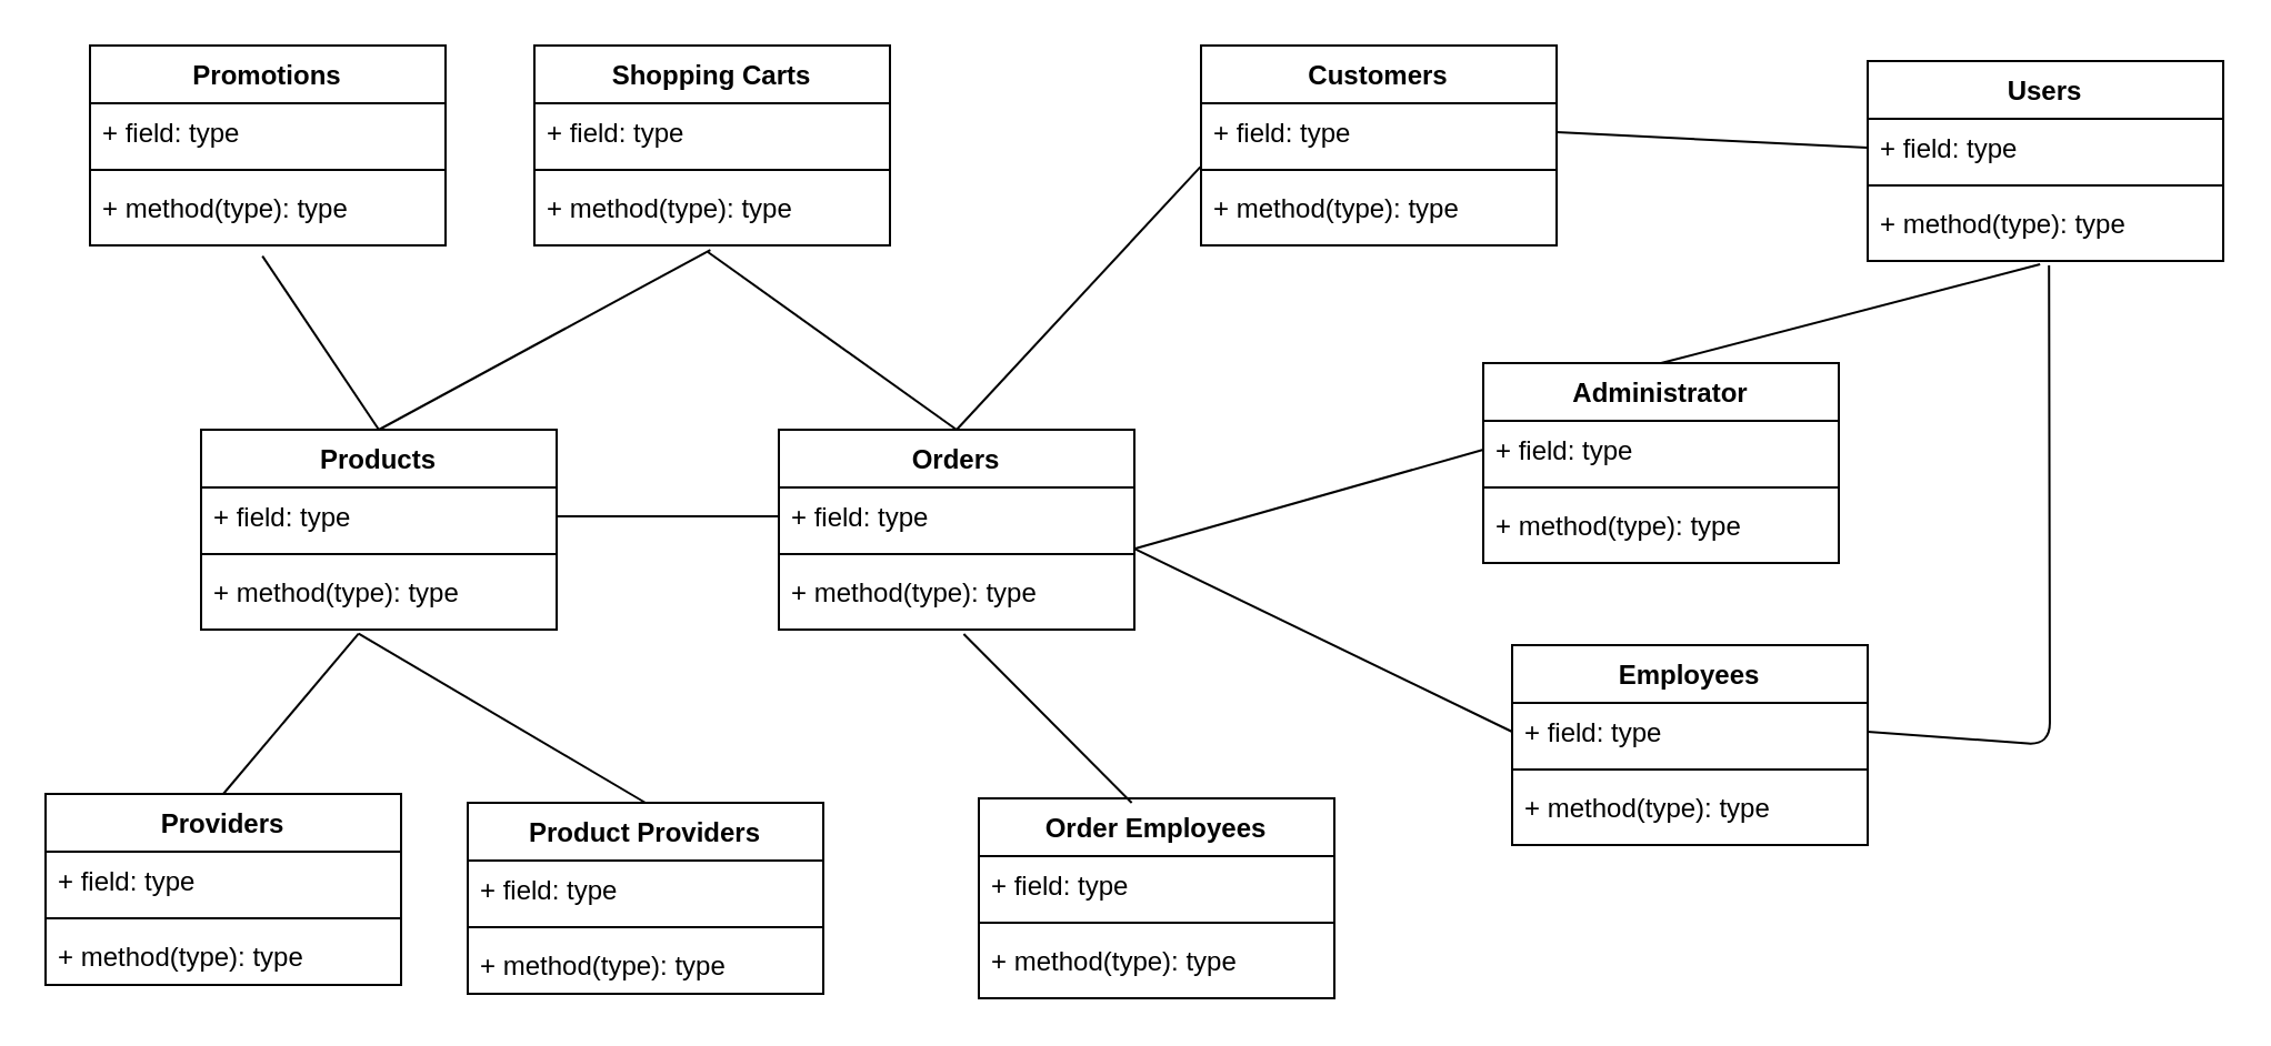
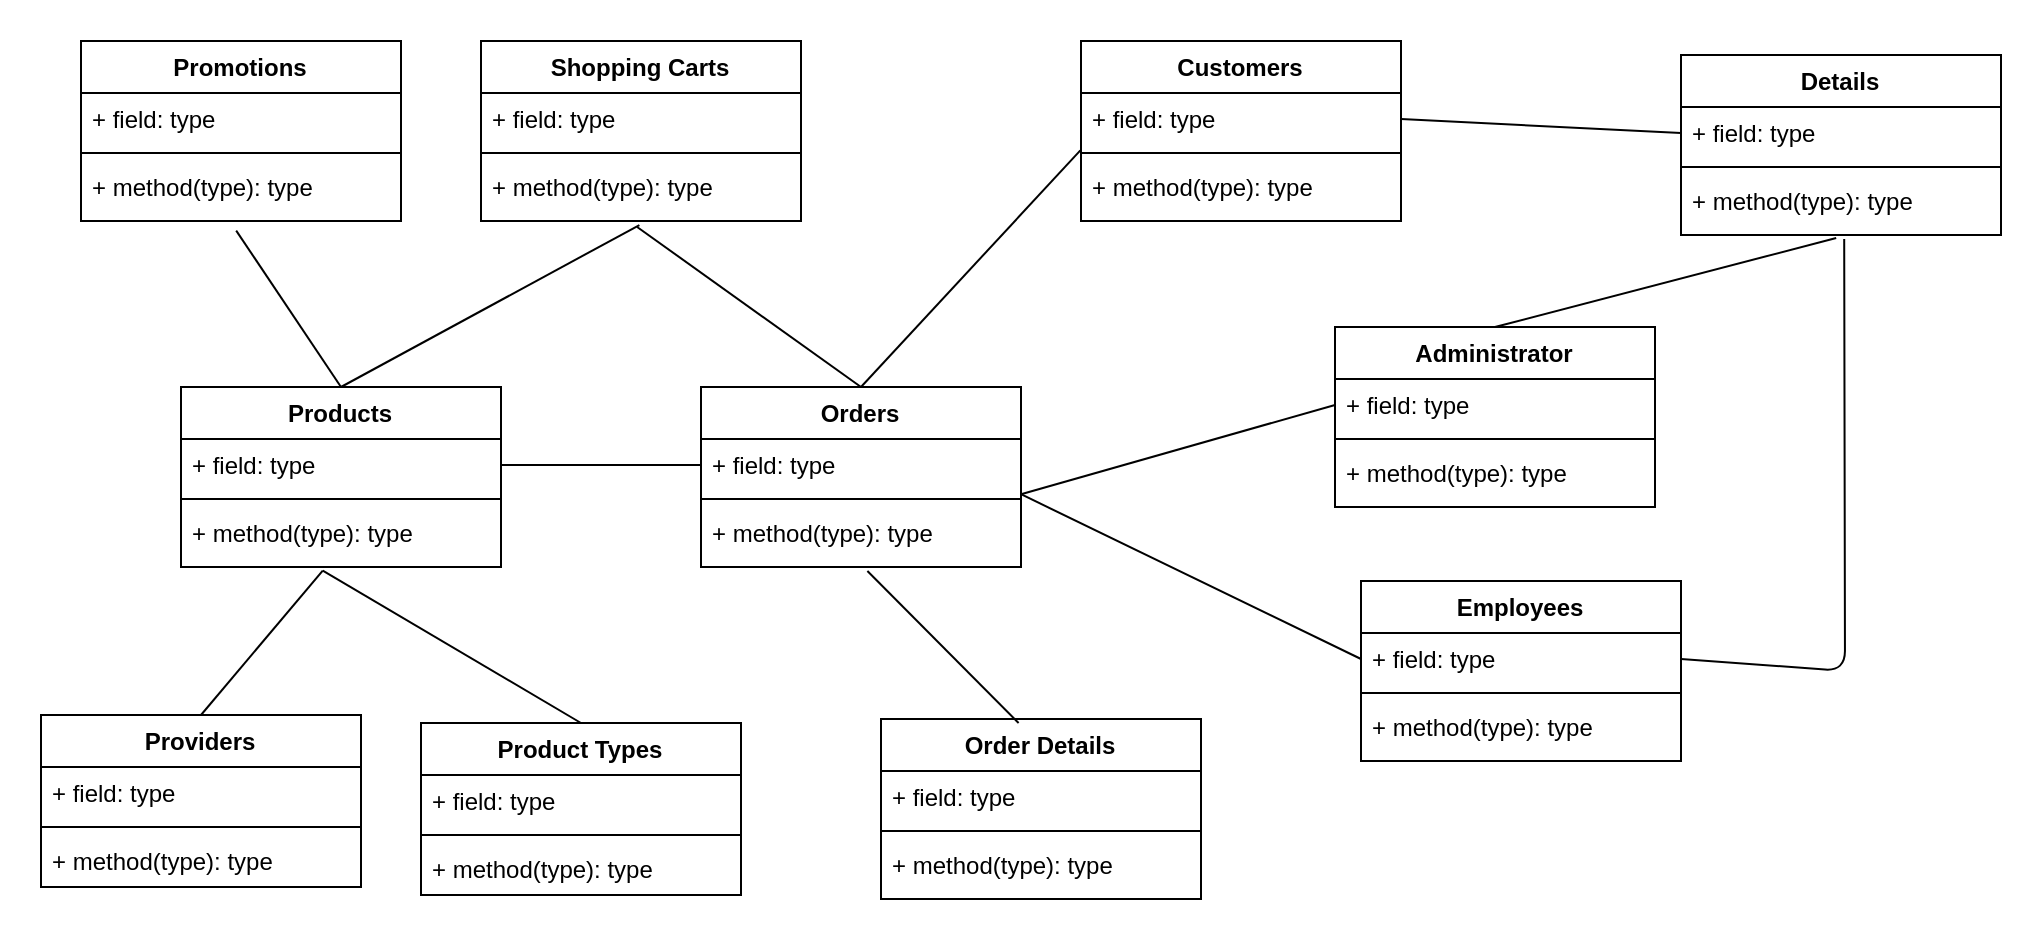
  <mxCell id="0" />
  <mxCell id="1" parent="0" />
  <mxCell id="2" value="Products" style="swimlane;fontStyle=1;align=center;verticalAlign=top;childLayout=stackLayout;horizontal=1;startSize=26;horizontalStack=0;resizeParent=1;resizeParentMax=0;resizeLast=0;collapsible=1;marginBottom=0;" vertex="1" parent="1"><mxGeometry x="90" y="193" width="160" height="90" as="geometry" /></mxCell>
  <mxCell id="3" value="+ field: type" style="text;strokeColor=none;fillColor=none;align=left;verticalAlign=top;spacingLeft=4;spacingRight=4;overflow=hidden;rotatable=0;points=[[0,0.5],[1,0.5]];portConstraint=eastwest;" vertex="1" parent="2"><mxGeometry y="26" width="160" height="26" as="geometry" /></mxCell>
  <mxCell id="4" value="" style="line;strokeWidth=1;fillColor=none;align=left;verticalAlign=middle;spacingTop=-1;spacingLeft=3;spacingRight=3;rotatable=0;labelPosition=right;points=[];portConstraint=eastwest;" vertex="1" parent="2"><mxGeometry y="52" width="160" height="8" as="geometry" /></mxCell>
  <mxCell id="5" value="+ method(type): type" style="text;strokeColor=none;fillColor=none;align=left;verticalAlign=top;spacingLeft=4;spacingRight=4;overflow=hidden;rotatable=0;points=[[0,0.5],[1,0.5]];portConstraint=eastwest;" vertex="1" parent="2"><mxGeometry y="60" width="160" height="30" as="geometry" /></mxCell>
- <mxCell id="6" value="Product Providers" style="swimlane;fontStyle=1;align=center;verticalAlign=top;childLayout=stackLayout;horizontal=1;startSize=26;horizontalStack=0;resizeParent=1;resizeParentMax=0;resizeLast=0;collapsible=1;marginBottom=0;" vertex="1" parent="1"><mxGeometry x="210" y="361" width="160" height="86" as="geometry" /></mxCell>
+ <mxCell id="6" value="Product Types" style="swimlane;fontStyle=1;align=center;verticalAlign=top;childLayout=stackLayout;horizontal=1;startSize=26;horizontalStack=0;resizeParent=1;resizeParentMax=0;resizeLast=0;collapsible=1;marginBottom=0;" vertex="1" parent="1"><mxGeometry x="210" y="361" width="160" height="86" as="geometry" /></mxCell>
  <mxCell id="7" value="+ field: type" style="text;strokeColor=none;fillColor=none;align=left;verticalAlign=top;spacingLeft=4;spacingRight=4;overflow=hidden;rotatable=0;points=[[0,0.5],[1,0.5]];portConstraint=eastwest;" vertex="1" parent="6"><mxGeometry y="26" width="160" height="26" as="geometry" /></mxCell>
  <mxCell id="8" value="" style="line;strokeWidth=1;fillColor=none;align=left;verticalAlign=middle;spacingTop=-1;spacingLeft=3;spacingRight=3;rotatable=0;labelPosition=right;points=[];portConstraint=eastwest;" vertex="1" parent="6"><mxGeometry y="52" width="160" height="8" as="geometry" /></mxCell>
  <mxCell id="9" value="+ method(type): type" style="text;strokeColor=none;fillColor=none;align=left;verticalAlign=top;spacingLeft=4;spacingRight=4;overflow=hidden;rotatable=0;points=[[0,0.5],[1,0.5]];portConstraint=eastwest;" vertex="1" parent="6"><mxGeometry y="60" width="160" height="26" as="geometry" /></mxCell>
  <mxCell id="10" value="Providers" style="swimlane;fontStyle=1;align=center;verticalAlign=top;childLayout=stackLayout;horizontal=1;startSize=26;horizontalStack=0;resizeParent=1;resizeParentMax=0;resizeLast=0;collapsible=1;marginBottom=0;" vertex="1" parent="1"><mxGeometry x="20" y="357" width="160" height="86" as="geometry" /></mxCell>
  <mxCell id="11" value="+ field: type" style="text;strokeColor=none;fillColor=none;align=left;verticalAlign=top;spacingLeft=4;spacingRight=4;overflow=hidden;rotatable=0;points=[[0,0.5],[1,0.5]];portConstraint=eastwest;" vertex="1" parent="10"><mxGeometry y="26" width="160" height="26" as="geometry" /></mxCell>
  <mxCell id="12" value="" style="line;strokeWidth=1;fillColor=none;align=left;verticalAlign=middle;spacingTop=-1;spacingLeft=3;spacingRight=3;rotatable=0;labelPosition=right;points=[];portConstraint=eastwest;" vertex="1" parent="10"><mxGeometry y="52" width="160" height="8" as="geometry" /></mxCell>
  <mxCell id="13" value="+ method(type): type" style="text;strokeColor=none;fillColor=none;align=left;verticalAlign=top;spacingLeft=4;spacingRight=4;overflow=hidden;rotatable=0;points=[[0,0.5],[1,0.5]];portConstraint=eastwest;" vertex="1" parent="10"><mxGeometry y="60" width="160" height="26" as="geometry" /></mxCell>
  <mxCell id="14" value="Promotions" style="swimlane;fontStyle=1;align=center;verticalAlign=top;childLayout=stackLayout;horizontal=1;startSize=26;horizontalStack=0;resizeParent=1;resizeParentMax=0;resizeLast=0;collapsible=1;marginBottom=0;" vertex="1" parent="1"><mxGeometry x="40" y="20" width="160" height="90" as="geometry" /></mxCell>
  <mxCell id="15" value="+ field: type" style="text;strokeColor=none;fillColor=none;align=left;verticalAlign=top;spacingLeft=4;spacingRight=4;overflow=hidden;rotatable=0;points=[[0,0.5],[1,0.5]];portConstraint=eastwest;" vertex="1" parent="14"><mxGeometry y="26" width="160" height="26" as="geometry" /></mxCell>
  <mxCell id="16" value="" style="line;strokeWidth=1;fillColor=none;align=left;verticalAlign=middle;spacingTop=-1;spacingLeft=3;spacingRight=3;rotatable=0;labelPosition=right;points=[];portConstraint=eastwest;" vertex="1" parent="14"><mxGeometry y="52" width="160" height="8" as="geometry" /></mxCell>
  <mxCell id="17" value="+ method(type): type" style="text;strokeColor=none;fillColor=none;align=left;verticalAlign=top;spacingLeft=4;spacingRight=4;overflow=hidden;rotatable=0;points=[[0,0.5],[1,0.5]];portConstraint=eastwest;" vertex="1" parent="14"><mxGeometry y="60" width="160" height="30" as="geometry" /></mxCell>
  <mxCell id="18" value="Shopping Carts" style="swimlane;fontStyle=1;align=center;verticalAlign=top;childLayout=stackLayout;horizontal=1;startSize=26;horizontalStack=0;resizeParent=1;resizeParentMax=0;resizeLast=0;collapsible=1;marginBottom=0;" vertex="1" parent="1"><mxGeometry x="240" y="20" width="160" height="90" as="geometry" /></mxCell>
  <mxCell id="19" value="+ field: type" style="text;strokeColor=none;fillColor=none;align=left;verticalAlign=top;spacingLeft=4;spacingRight=4;overflow=hidden;rotatable=0;points=[[0,0.5],[1,0.5]];portConstraint=eastwest;" vertex="1" parent="18"><mxGeometry y="26" width="160" height="26" as="geometry" /></mxCell>
  <mxCell id="20" value="" style="line;strokeWidth=1;fillColor=none;align=left;verticalAlign=middle;spacingTop=-1;spacingLeft=3;spacingRight=3;rotatable=0;labelPosition=right;points=[];portConstraint=eastwest;" vertex="1" parent="18"><mxGeometry y="52" width="160" height="8" as="geometry" /></mxCell>
  <mxCell id="21" value="+ method(type): type" style="text;strokeColor=none;fillColor=none;align=left;verticalAlign=top;spacingLeft=4;spacingRight=4;overflow=hidden;rotatable=0;points=[[0,0.5],[1,0.5]];portConstraint=eastwest;" vertex="1" parent="18"><mxGeometry y="60" width="160" height="30" as="geometry" /></mxCell>
  <mxCell id="22" value="Customers" style="swimlane;fontStyle=1;align=center;verticalAlign=top;childLayout=stackLayout;horizontal=1;startSize=26;horizontalStack=0;resizeParent=1;resizeParentMax=0;resizeLast=0;collapsible=1;marginBottom=0;" vertex="1" parent="1"><mxGeometry x="540" y="20" width="160" height="90" as="geometry" /></mxCell>
  <mxCell id="23" value="+ field: type" style="text;strokeColor=none;fillColor=none;align=left;verticalAlign=top;spacingLeft=4;spacingRight=4;overflow=hidden;rotatable=0;points=[[0,0.5],[1,0.5]];portConstraint=eastwest;" vertex="1" parent="22"><mxGeometry y="26" width="160" height="26" as="geometry" /></mxCell>
  <mxCell id="24" value="" style="line;strokeWidth=1;fillColor=none;align=left;verticalAlign=middle;spacingTop=-1;spacingLeft=3;spacingRight=3;rotatable=0;labelPosition=right;points=[];portConstraint=eastwest;" vertex="1" parent="22"><mxGeometry y="52" width="160" height="8" as="geometry" /></mxCell>
  <mxCell id="25" value="+ method(type): type" style="text;strokeColor=none;fillColor=none;align=left;verticalAlign=top;spacingLeft=4;spacingRight=4;overflow=hidden;rotatable=0;points=[[0,0.5],[1,0.5]];portConstraint=eastwest;" vertex="1" parent="22"><mxGeometry y="60" width="160" height="30" as="geometry" /></mxCell>
  <mxCell id="26" value="Orders" style="swimlane;fontStyle=1;align=center;verticalAlign=top;childLayout=stackLayout;horizontal=1;startSize=26;horizontalStack=0;resizeParent=1;resizeParentMax=0;resizeLast=0;collapsible=1;marginBottom=0;" vertex="1" parent="1"><mxGeometry x="350" y="193" width="160" height="90" as="geometry" /></mxCell>
  <mxCell id="27" value="+ field: type" style="text;strokeColor=none;fillColor=none;align=left;verticalAlign=top;spacingLeft=4;spacingRight=4;overflow=hidden;rotatable=0;points=[[0,0.5],[1,0.5]];portConstraint=eastwest;" vertex="1" parent="26"><mxGeometry y="26" width="160" height="26" as="geometry" /></mxCell>
  <mxCell id="28" value="" style="line;strokeWidth=1;fillColor=none;align=left;verticalAlign=middle;spacingTop=-1;spacingLeft=3;spacingRight=3;rotatable=0;labelPosition=right;points=[];portConstraint=eastwest;" vertex="1" parent="26"><mxGeometry y="52" width="160" height="8" as="geometry" /></mxCell>
  <mxCell id="29" value="+ method(type): type" style="text;strokeColor=none;fillColor=none;align=left;verticalAlign=top;spacingLeft=4;spacingRight=4;overflow=hidden;rotatable=0;points=[[0,0.5],[1,0.5]];portConstraint=eastwest;" vertex="1" parent="26"><mxGeometry y="60" width="160" height="30" as="geometry" /></mxCell>
- <mxCell id="30" value="Users&#10;" style="swimlane;fontStyle=1;align=center;verticalAlign=top;childLayout=stackLayout;horizontal=1;startSize=26;horizontalStack=0;resizeParent=1;resizeParentMax=0;resizeLast=0;collapsible=1;marginBottom=0;" vertex="1" parent="1"><mxGeometry x="840" y="27" width="160" height="90" as="geometry" /></mxCell>
+ <mxCell id="30" value="Details&#10;" style="swimlane;fontStyle=1;align=center;verticalAlign=top;childLayout=stackLayout;horizontal=1;startSize=26;horizontalStack=0;resizeParent=1;resizeParentMax=0;resizeLast=0;collapsible=1;marginBottom=0;" vertex="1" parent="1"><mxGeometry x="840" y="27" width="160" height="90" as="geometry" /></mxCell>
  <mxCell id="31" value="+ field: type" style="text;strokeColor=none;fillColor=none;align=left;verticalAlign=top;spacingLeft=4;spacingRight=4;overflow=hidden;rotatable=0;points=[[0,0.5],[1,0.5]];portConstraint=eastwest;" vertex="1" parent="30"><mxGeometry y="26" width="160" height="26" as="geometry" /></mxCell>
  <mxCell id="32" value="" style="line;strokeWidth=1;fillColor=none;align=left;verticalAlign=middle;spacingTop=-1;spacingLeft=3;spacingRight=3;rotatable=0;labelPosition=right;points=[];portConstraint=eastwest;" vertex="1" parent="30"><mxGeometry y="52" width="160" height="8" as="geometry" /></mxCell>
  <mxCell id="33" value="+ method(type): type" style="text;strokeColor=none;fillColor=none;align=left;verticalAlign=top;spacingLeft=4;spacingRight=4;overflow=hidden;rotatable=0;points=[[0,0.5],[1,0.5]];portConstraint=eastwest;" vertex="1" parent="30"><mxGeometry y="60" width="160" height="30" as="geometry" /></mxCell>
  <mxCell id="34" value="Administrator" style="swimlane;fontStyle=1;align=center;verticalAlign=top;childLayout=stackLayout;horizontal=1;startSize=26;horizontalStack=0;resizeParent=1;resizeParentMax=0;resizeLast=0;collapsible=1;marginBottom=0;" vertex="1" parent="1"><mxGeometry x="667" y="163" width="160" height="90" as="geometry" /></mxCell>
  <mxCell id="35" value="+ field: type" style="text;strokeColor=none;fillColor=none;align=left;verticalAlign=top;spacingLeft=4;spacingRight=4;overflow=hidden;rotatable=0;points=[[0,0.5],[1,0.5]];portConstraint=eastwest;" vertex="1" parent="34"><mxGeometry y="26" width="160" height="26" as="geometry" /></mxCell>
  <mxCell id="36" value="" style="line;strokeWidth=1;fillColor=none;align=left;verticalAlign=middle;spacingTop=-1;spacingLeft=3;spacingRight=3;rotatable=0;labelPosition=right;points=[];portConstraint=eastwest;" vertex="1" parent="34"><mxGeometry y="52" width="160" height="8" as="geometry" /></mxCell>
  <mxCell id="37" value="+ method(type): type" style="text;strokeColor=none;fillColor=none;align=left;verticalAlign=top;spacingLeft=4;spacingRight=4;overflow=hidden;rotatable=0;points=[[0,0.5],[1,0.5]];portConstraint=eastwest;" vertex="1" parent="34"><mxGeometry y="60" width="160" height="30" as="geometry" /></mxCell>
  <mxCell id="38" value="" style="endArrow=none;html=1;exitX=0.5;exitY=0;exitDx=0;exitDy=0;entryX=-0.002;entryY=1.104;entryDx=0;entryDy=0;entryPerimeter=0;" edge="1" parent="1" source="26" target="23"><mxGeometry width="50" height="50" relative="1" as="geometry"><mxPoint x="790" y="429" as="sourcePoint" /><mxPoint x="857" y="241" as="targetPoint" /></mxGeometry></mxCell>
  <mxCell id="39" value="" style="endArrow=none;html=1;entryX=0.485;entryY=1.05;entryDx=0;entryDy=0;entryPerimeter=0;exitX=0.5;exitY=0;exitDx=0;exitDy=0;" edge="1" parent="1" source="34" target="33"><mxGeometry width="50" height="50" relative="1" as="geometry"><mxPoint x="790" y="429" as="sourcePoint" /><mxPoint x="840" y="379" as="targetPoint" /></mxGeometry></mxCell>
  <mxCell id="40" value="Employees&#10;" style="swimlane;fontStyle=1;align=center;verticalAlign=top;childLayout=stackLayout;horizontal=1;startSize=26;horizontalStack=0;resizeParent=1;resizeParentMax=0;resizeLast=0;collapsible=1;marginBottom=0;" vertex="1" parent="1"><mxGeometry x="680" y="290" width="160" height="90" as="geometry" /></mxCell>
  <mxCell id="41" value="+ field: type" style="text;strokeColor=none;fillColor=none;align=left;verticalAlign=top;spacingLeft=4;spacingRight=4;overflow=hidden;rotatable=0;points=[[0,0.5],[1,0.5]];portConstraint=eastwest;" vertex="1" parent="40"><mxGeometry y="26" width="160" height="26" as="geometry" /></mxCell>
  <mxCell id="42" value="" style="line;strokeWidth=1;fillColor=none;align=left;verticalAlign=middle;spacingTop=-1;spacingLeft=3;spacingRight=3;rotatable=0;labelPosition=right;points=[];portConstraint=eastwest;" vertex="1" parent="40"><mxGeometry y="52" width="160" height="8" as="geometry" /></mxCell>
  <mxCell id="43" value="+ method(type): type" style="text;strokeColor=none;fillColor=none;align=left;verticalAlign=top;spacingLeft=4;spacingRight=4;overflow=hidden;rotatable=0;points=[[0,0.5],[1,0.5]];portConstraint=eastwest;" vertex="1" parent="40"><mxGeometry y="60" width="160" height="30" as="geometry" /></mxCell>
  <mxCell id="44" value="" style="endArrow=none;html=1;entryX=1;entryY=0.5;entryDx=0;entryDy=0;exitX=0.51;exitY=1.067;exitDx=0;exitDy=0;exitPerimeter=0;" edge="1" parent="1" source="33" target="41"><mxGeometry width="50" height="50" relative="1" as="geometry"><mxPoint x="790" y="429" as="sourcePoint" /><mxPoint x="840" y="379" as="targetPoint" /><Array as="points"><mxPoint x="922" y="335" /></Array></mxGeometry></mxCell>
  <mxCell id="45" value="" style="endArrow=none;html=1;entryX=0.495;entryY=1.067;entryDx=0;entryDy=0;entryPerimeter=0;exitX=0.5;exitY=0;exitDx=0;exitDy=0;" edge="1" parent="1" source="2" target="21"><mxGeometry width="50" height="50" relative="1" as="geometry"><mxPoint x="220" y="175" as="sourcePoint" /><mxPoint x="840" y="379" as="targetPoint" /></mxGeometry></mxCell>
  <mxCell id="46" value="" style="endArrow=none;html=1;entryX=0.485;entryY=1.16;entryDx=0;entryDy=0;entryPerimeter=0;exitX=0.5;exitY=0;exitDx=0;exitDy=0;" edge="1" parent="1" source="2" target="17"><mxGeometry width="50" height="50" relative="1" as="geometry"><mxPoint x="790" y="429" as="sourcePoint" /><mxPoint x="840" y="379" as="targetPoint" /></mxGeometry></mxCell>
  <mxCell id="47" value="" style="endArrow=none;html=1;entryX=0.443;entryY=1.06;entryDx=0;entryDy=0;entryPerimeter=0;exitX=0.5;exitY=0;exitDx=0;exitDy=0;" edge="1" parent="1" source="10" target="5"><mxGeometry width="50" height="50" relative="1" as="geometry"><mxPoint x="790" y="429" as="sourcePoint" /><mxPoint x="840" y="379" as="targetPoint" /></mxGeometry></mxCell>
  <mxCell id="48" value="" style="endArrow=none;html=1;entryX=0.443;entryY=1.06;entryDx=0;entryDy=0;entryPerimeter=0;exitX=0.5;exitY=0;exitDx=0;exitDy=0;" edge="1" parent="1" source="6" target="5"><mxGeometry width="50" height="50" relative="1" as="geometry"><mxPoint x="790" y="429" as="sourcePoint" /><mxPoint x="840" y="379" as="targetPoint" /></mxGeometry></mxCell>
  <mxCell id="49" value="" style="endArrow=none;html=1;entryX=0;entryY=0.5;entryDx=0;entryDy=0;exitX=1;exitY=0.5;exitDx=0;exitDy=0;" edge="1" parent="1" source="3" target="27"><mxGeometry width="50" height="50" relative="1" as="geometry"><mxPoint x="790" y="429" as="sourcePoint" /><mxPoint x="840" y="379" as="targetPoint" /></mxGeometry></mxCell>
  <mxCell id="50" value="" style="endArrow=none;html=1;entryX=0;entryY=0.5;entryDx=0;entryDy=0;exitX=1;exitY=0.5;exitDx=0;exitDy=0;" edge="1" parent="1" source="23" target="31"><mxGeometry width="50" height="50" relative="1" as="geometry"><mxPoint x="790" y="429" as="sourcePoint" /><mxPoint x="840" y="379" as="targetPoint" /></mxGeometry></mxCell>
  <mxCell id="51" value="" style="endArrow=none;html=1;exitX=0.5;exitY=0;exitDx=0;exitDy=0;entryX=0.488;entryY=1.1;entryDx=0;entryDy=0;entryPerimeter=0;" edge="1" parent="1" source="26" target="21"><mxGeometry width="50" height="50" relative="1" as="geometry"><mxPoint x="790" y="429" as="sourcePoint" /><mxPoint x="383" y="59" as="targetPoint" /></mxGeometry></mxCell>
- <mxCell id="52" value="Order Employees" style="swimlane;fontStyle=1;align=center;verticalAlign=top;childLayout=stackLayout;horizontal=1;startSize=26;horizontalStack=0;resizeParent=1;resizeParentMax=0;resizeLast=0;collapsible=1;marginBottom=0;" vertex="1" parent="1"><mxGeometry x="440" y="359" width="160" height="90" as="geometry" /></mxCell>
+ <mxCell id="52" value="Order Details" style="swimlane;fontStyle=1;align=center;verticalAlign=top;childLayout=stackLayout;horizontal=1;startSize=26;horizontalStack=0;resizeParent=1;resizeParentMax=0;resizeLast=0;collapsible=1;marginBottom=0;" vertex="1" parent="1"><mxGeometry x="440" y="359" width="160" height="90" as="geometry" /></mxCell>
  <mxCell id="53" value="+ field: type" style="text;strokeColor=none;fillColor=none;align=left;verticalAlign=top;spacingLeft=4;spacingRight=4;overflow=hidden;rotatable=0;points=[[0,0.5],[1,0.5]];portConstraint=eastwest;" vertex="1" parent="52"><mxGeometry y="26" width="160" height="26" as="geometry" /></mxCell>
  <mxCell id="54" value="" style="line;strokeWidth=1;fillColor=none;align=left;verticalAlign=middle;spacingTop=-1;spacingLeft=3;spacingRight=3;rotatable=0;labelPosition=right;points=[];portConstraint=eastwest;" vertex="1" parent="52"><mxGeometry y="52" width="160" height="8" as="geometry" /></mxCell>
  <mxCell id="55" value="+ method(type): type" style="text;strokeColor=none;fillColor=none;align=left;verticalAlign=top;spacingLeft=4;spacingRight=4;overflow=hidden;rotatable=0;points=[[0,0.5],[1,0.5]];portConstraint=eastwest;" vertex="1" parent="52"><mxGeometry y="60" width="160" height="30" as="geometry" /></mxCell>
  <mxCell id="56" value="" style="endArrow=none;html=1;entryX=0.52;entryY=1.067;entryDx=0;entryDy=0;entryPerimeter=0;exitX=0.43;exitY=0.022;exitDx=0;exitDy=0;exitPerimeter=0;" edge="1" parent="1" source="52" target="29"><mxGeometry width="50" height="50" relative="1" as="geometry"><mxPoint x="790" y="429" as="sourcePoint" /><mxPoint x="840" y="379" as="targetPoint" /></mxGeometry></mxCell>
  <mxCell id="57" value="" style="endArrow=none;html=1;exitX=1;exitY=1.062;exitDx=0;exitDy=0;entryX=0;entryY=0.5;entryDx=0;entryDy=0;exitPerimeter=0;" edge="1" parent="1" source="27" target="35"><mxGeometry width="50" height="50" relative="1" as="geometry"><mxPoint x="790" y="429" as="sourcePoint" /><mxPoint x="857" y="241" as="targetPoint" /></mxGeometry></mxCell>
  <mxCell id="58" value="" style="endArrow=none;html=1;exitX=1;exitY=1.062;exitDx=0;exitDy=0;entryX=0;entryY=0.5;entryDx=0;entryDy=0;exitPerimeter=0;" edge="1" parent="1" source="27" target="41"><mxGeometry width="50" height="50" relative="1" as="geometry"><mxPoint x="790" y="429" as="sourcePoint" /><mxPoint x="857" y="241" as="targetPoint" /></mxGeometry></mxCell>
